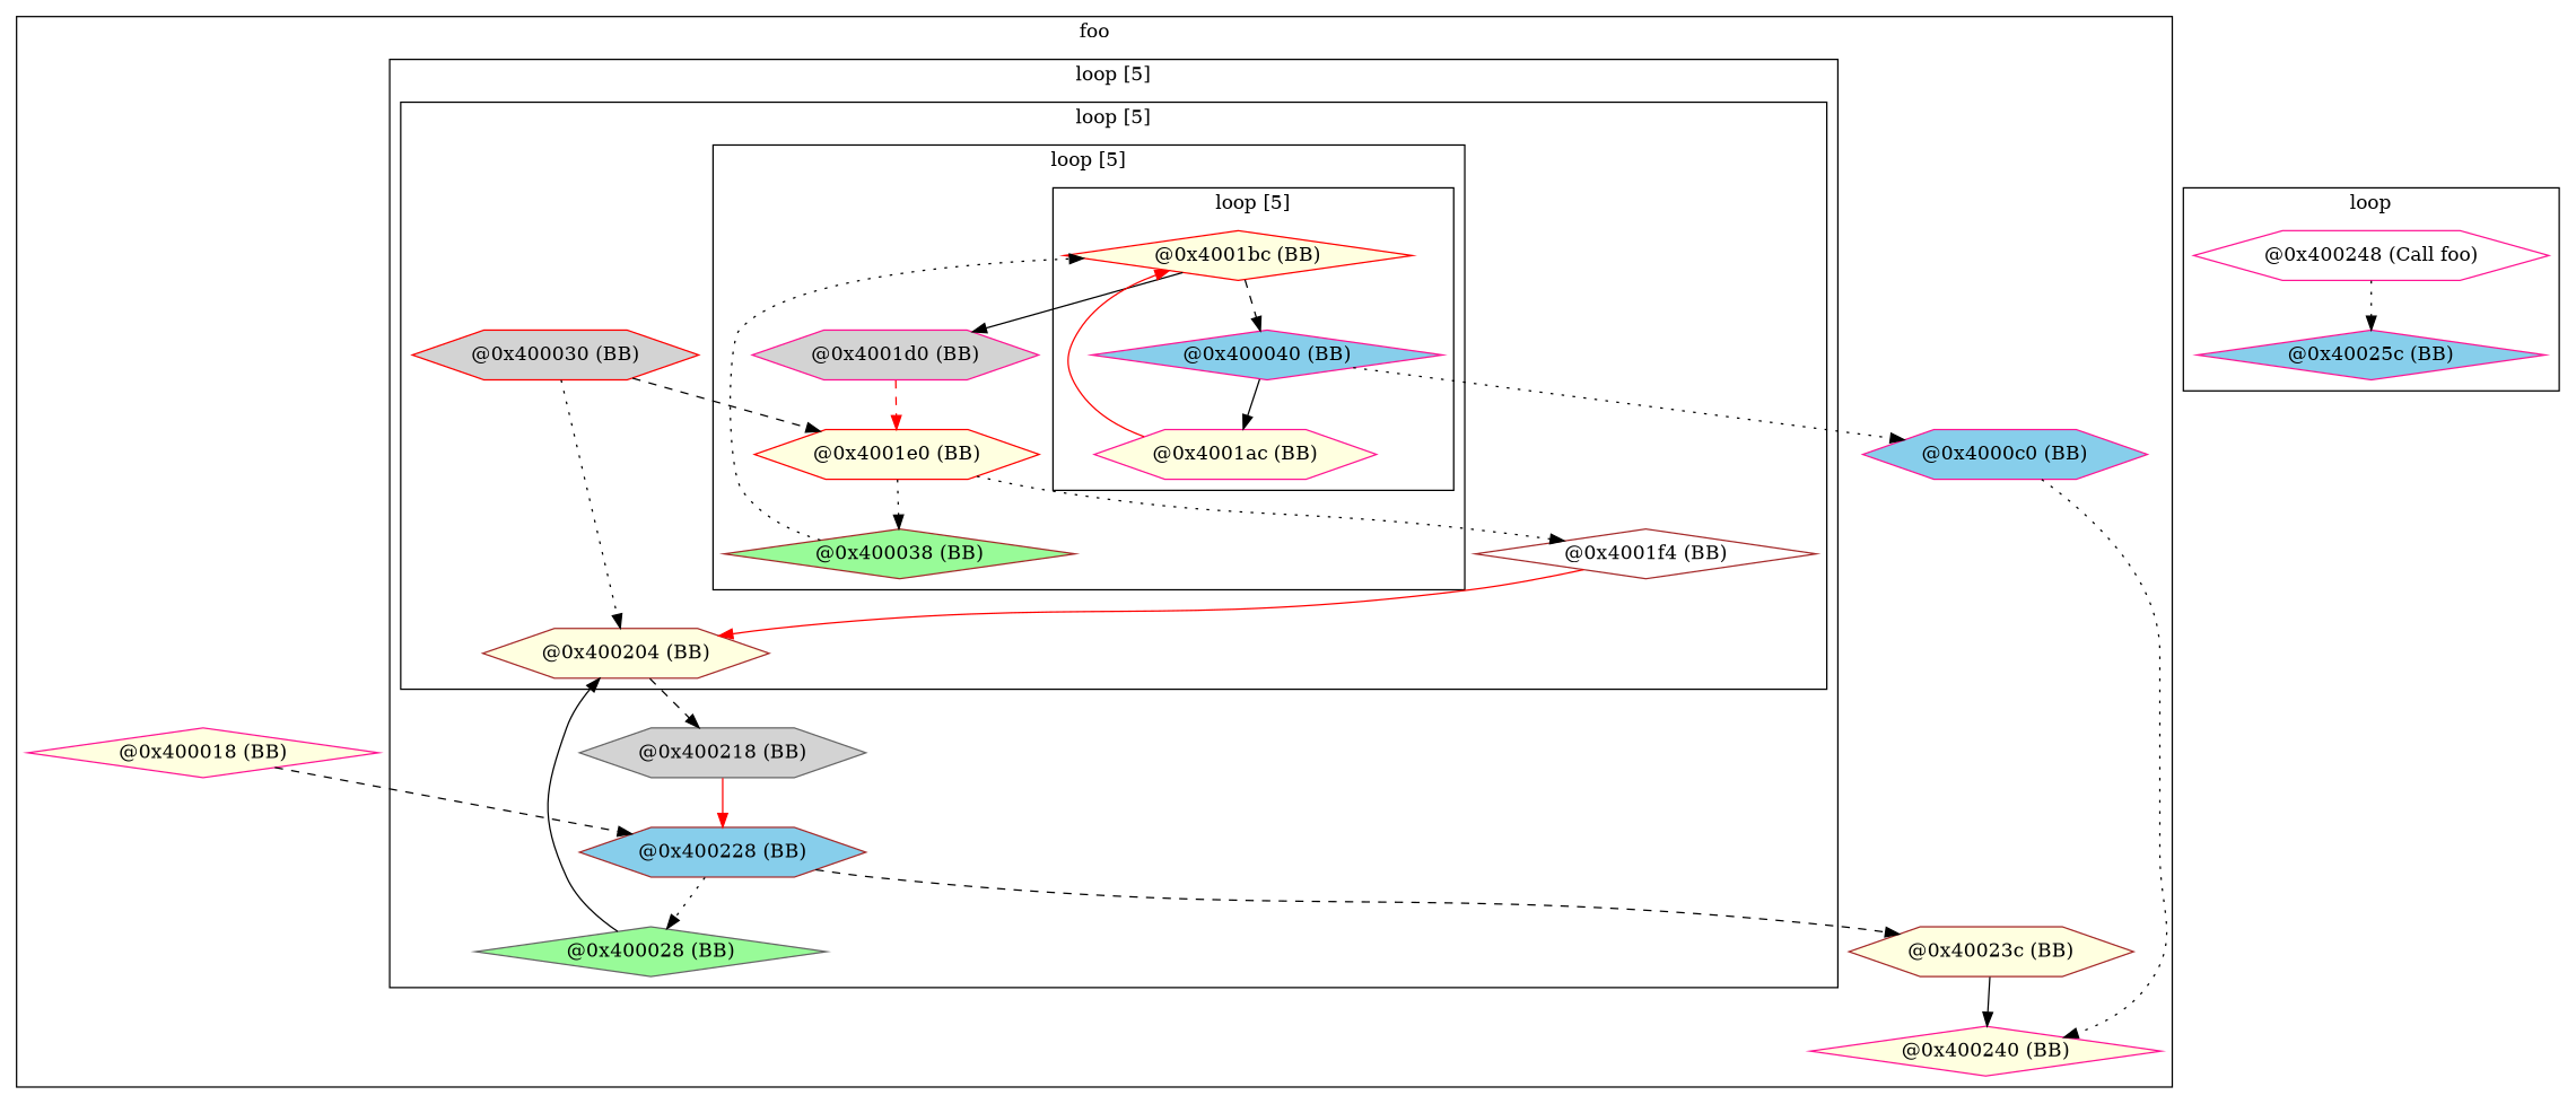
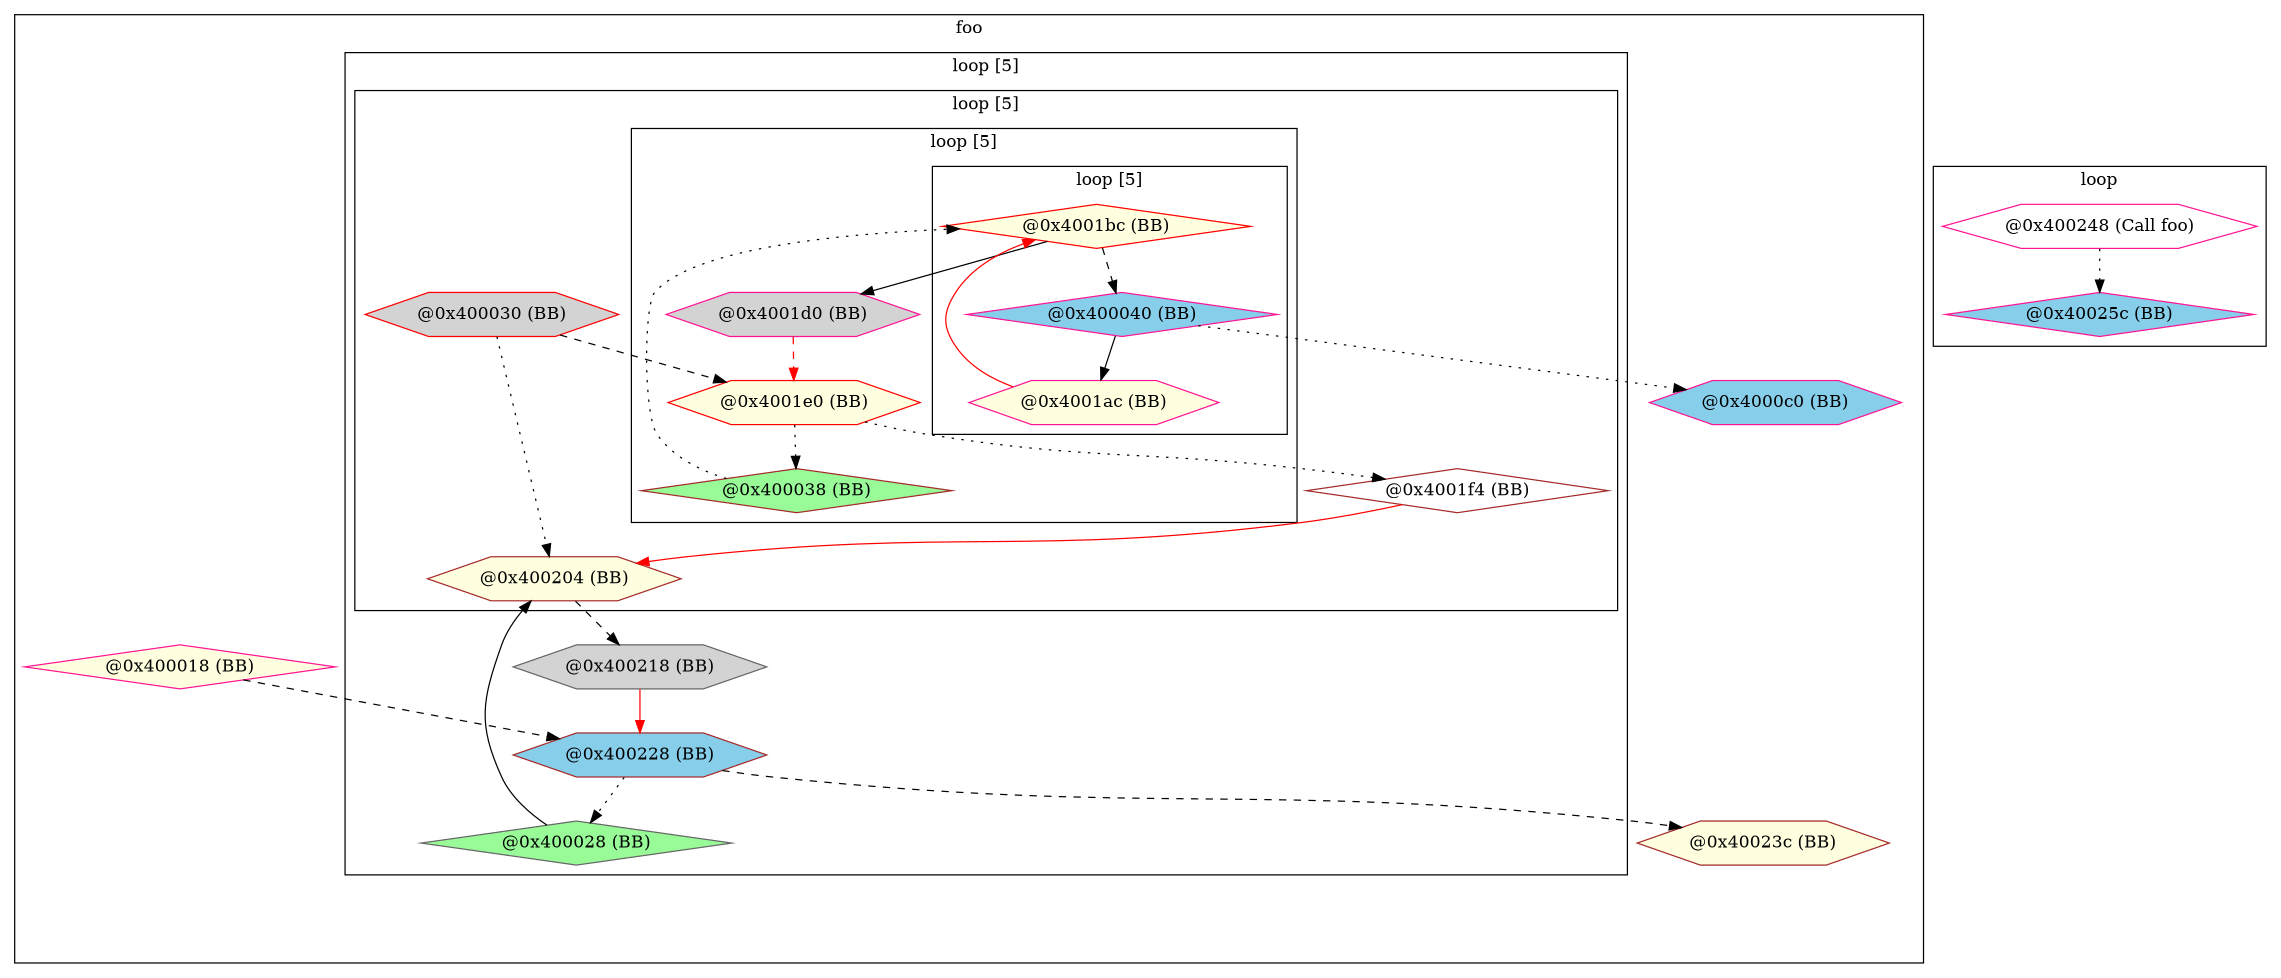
  digraph {
    node [color=deeppink fillcolor=lightyellow shape=hexagon style=filled]
    edge [style=dotted]
    n1 [color=red label="@0x4001bc (BB)" shape=diamond]
    n2 [label="@0x4001ac (BB)"]
    n3 [fillcolor=skyblue label="@0x400040 (BB)" shape=diamond]
    n4 [color=red label="@0x4001e0 (BB)"]
    n5 [fillcolor=lightgrey label="@0x4001d0 (BB)"]
    n6 [color=brown fillcolor=palegreen label="@0x400038 (BB)" shape=diamond]
    n7 [color=brown label="@0x400204 (BB)"]
    n8 [color=brown fillcolor=white label="@0x4001f4 (BB)" shape=diamond]
    n9 [color=red fillcolor=lightgrey label="@0x400030 (BB)"]
    n10 [color=brown fillcolor=skyblue label="@0x400228 (BB)"]
    n11 [color=gray40 fillcolor=lightgrey label="@0x400218 (BB)"]
    n12 [color=gray40 fillcolor=palegreen label="@0x400028 (BB)" shape=diamond]
    n13 [label="@0x400018 (BB)" shape=diamond]
    n14 [fillcolor=skyblue label="@0x4000c0 (BB)"]
    n15 [color=brown label="@0x40023c (BB)"]
-   n16 [label="@0x400240 (BB)" shape=diamond]
    n17 [fillcolor=white label="@0x400248 (Call foo)"]
    n18 [fillcolor=skyblue label="@0x40025c (BB)" shape=diamond]
    subgraph cluster_1 {
      label=foo
      n13
      n14
      n15
-     n16
      subgraph cluster_2 {
        label="loop [5]"
        n10
        n11
        n12
        subgraph cluster_3 {
          label="loop [5]"
          n7
          n8
          n9
          subgraph cluster_4 {
            label="loop [5]"
            n4
            n5
            n6
            subgraph cluster_5 {
              label="loop [5]"
              n1
              n2
              n3
            }
          }
        }
      }
    }
    subgraph cluster_6 {
      label=loop
      n17
      n18
    }
    n1 -> n3 [style=dashed]
    n1 -> n5 [style=solid]
    n2 -> n1 [color=red style=solid]
    n3 -> n2 [style=solid]
    n3 -> n14
    n4 -> n6
    n4 -> n8
    n5 -> n4 [color=red style=dashed]
    n6 -> n1
    n7 -> n11 [style=dashed]
    n8 -> n7 [color=red style=solid]
    n9 -> n4 [style=dashed]
    n9 -> n7
    n10 -> n12
    n10 -> n15 [style=dashed]
    n11 -> n10 [color=red style=solid]
    n12 -> n7 [style=solid]
    n13 -> n10 [style=dashed]
-   n14 -> n16
-   n15 -> n16 [style=solid]
    n17 -> n18
  }
